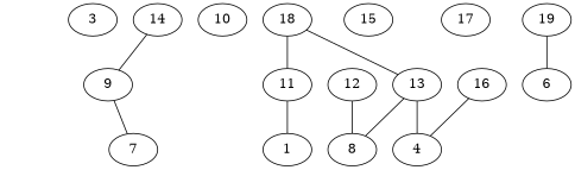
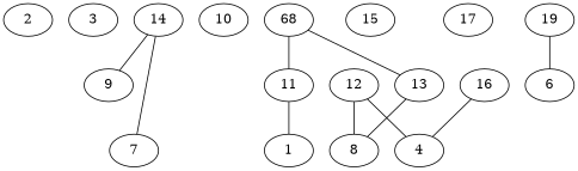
  graph {
    edge [weight=13]
+   2
    3
    9
    7
    10
    11
    1
    12
    8
    13
    4
    14
    15
    16
    17
-   18
+   18 [label=68]
    19
    6
-   9 -- 7
+   14 -- 7
    11 -- 1
    12 -- 8
    13 -- 8 [weight=11]
-   13 -- 4 [weight=12]
+   12 -- 4 [weight=12]
    14 -- 9 [weight=8]
    16 -- 4 [weight=8]
    18 -- 11 [weight=10]
    18 -- 13 [weight=9]
    19 -- 6 [weight=11]
  }
